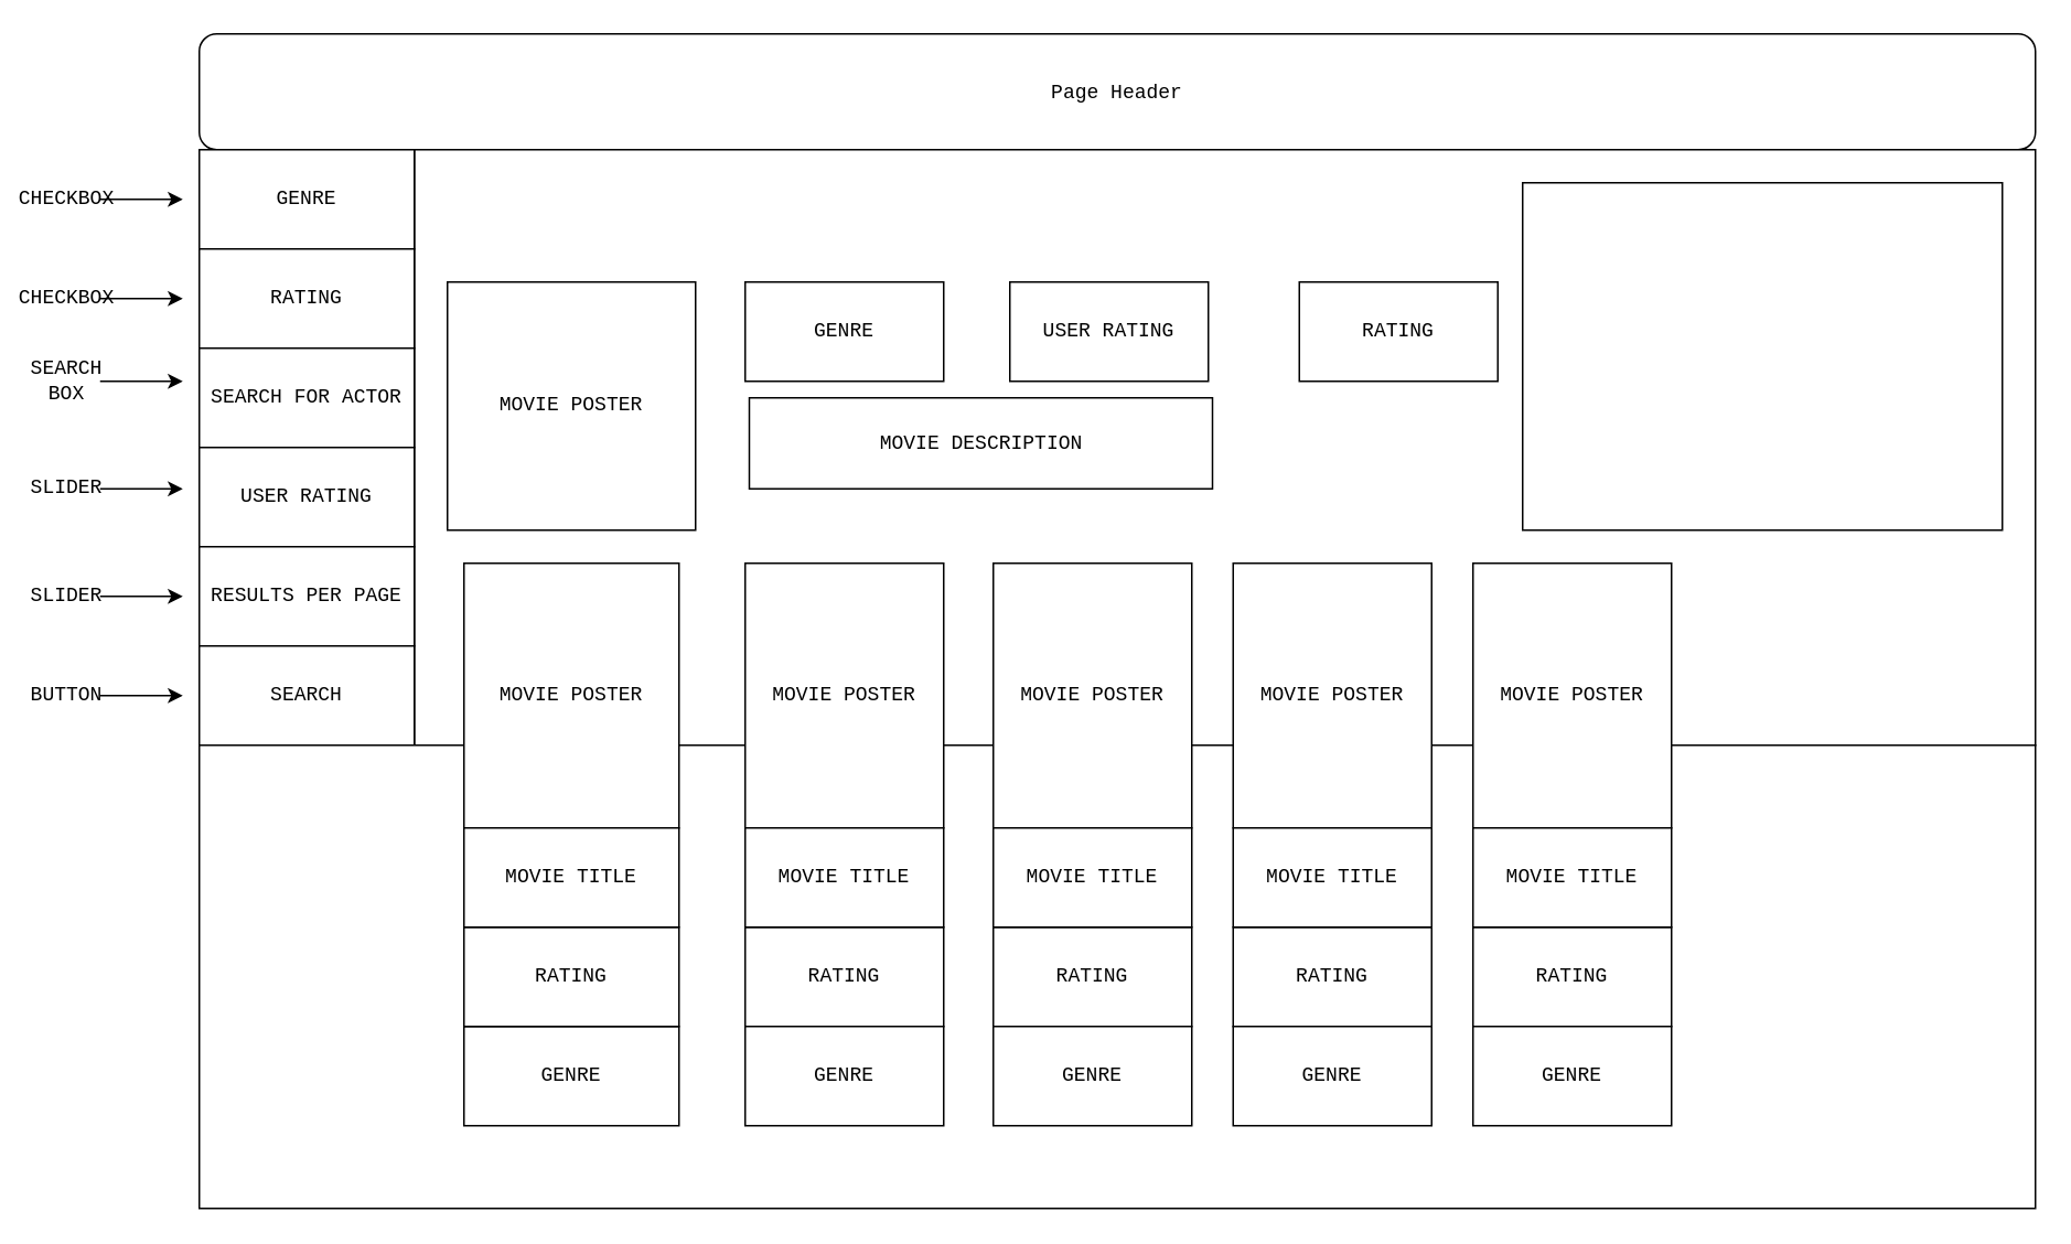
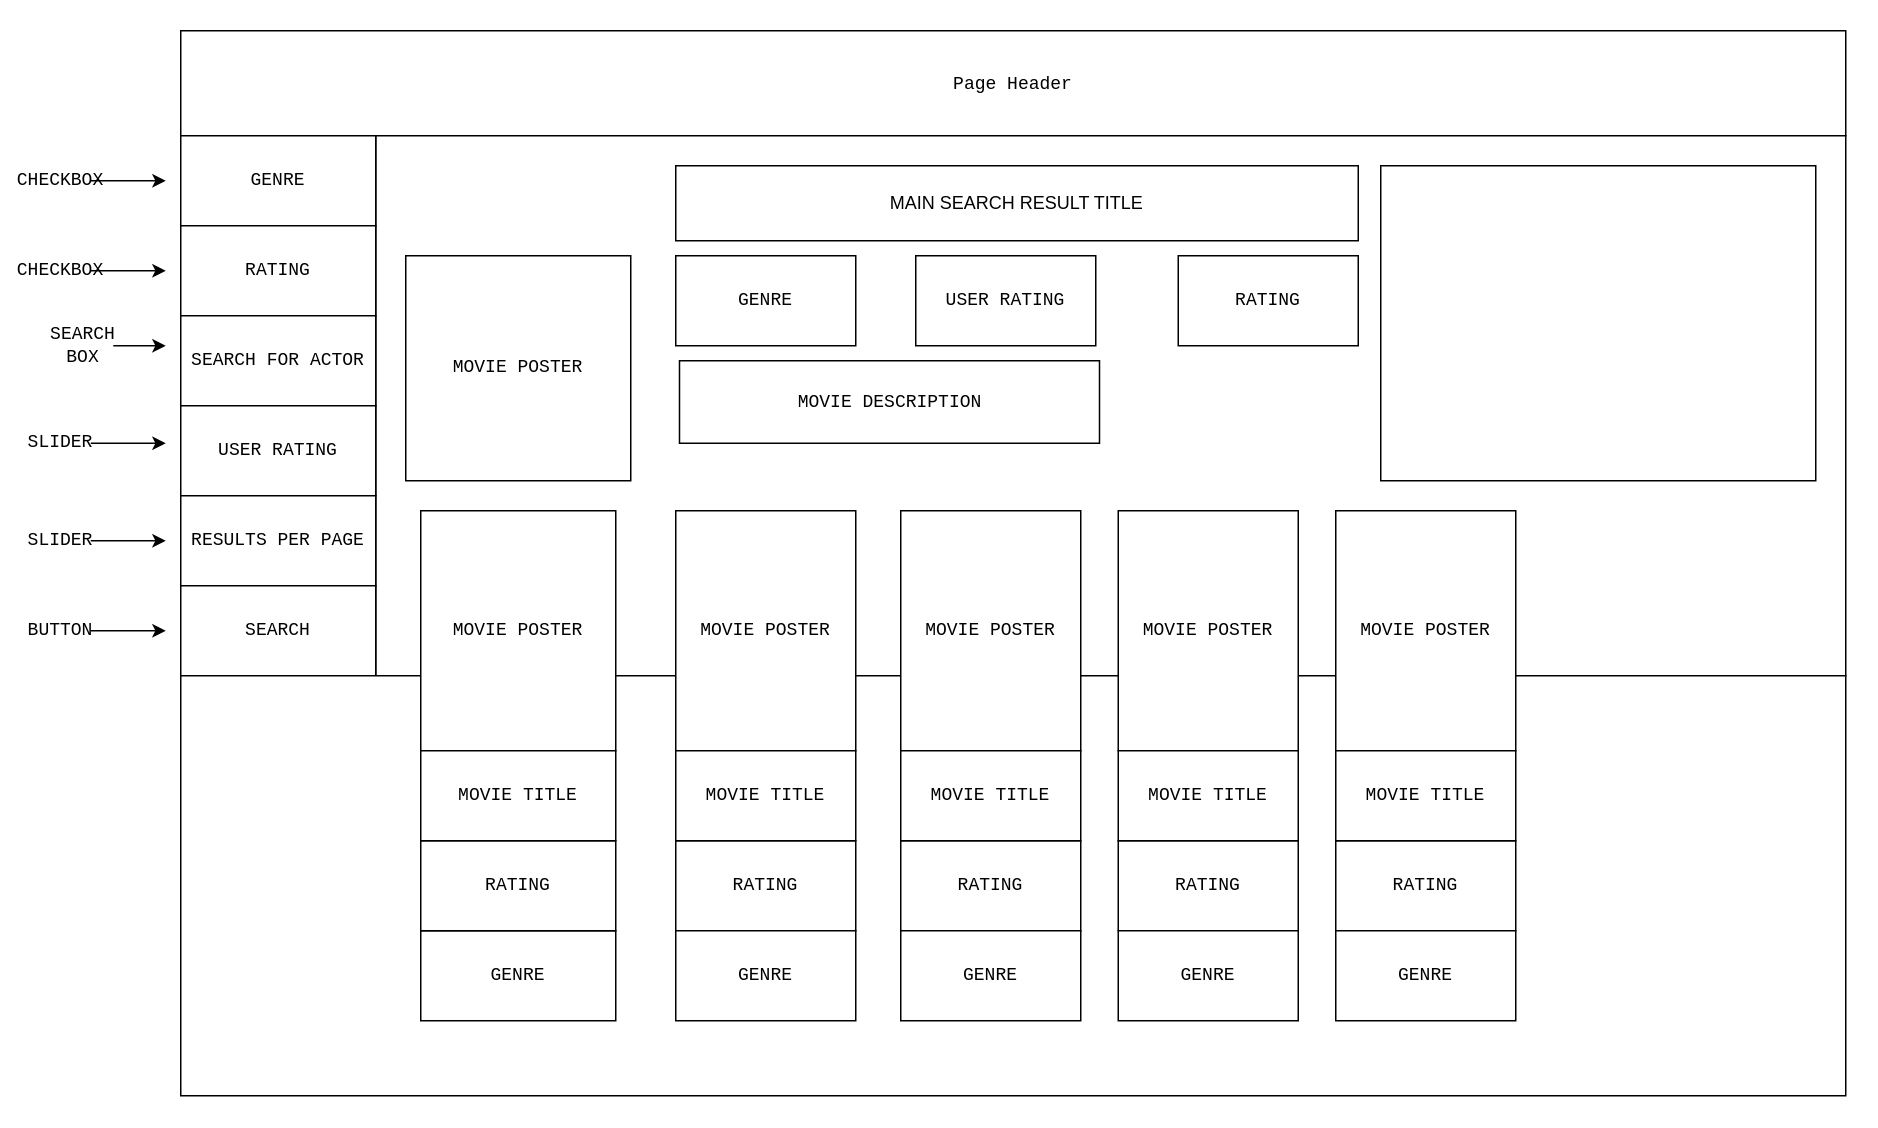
  <mxCell id="0" />
  <mxCell id="1" parent="0" />
- <mxCell id="2" value="&lt;font face=&quot;Courier New&quot;&gt;Page Header&lt;/font&gt;" style="whiteSpace=wrap;html=1;rounded=1;" vertex="1" parent="1"><mxGeometry x="120" y="20" width="1110" height="70" as="geometry" /></mxCell>
+ <mxCell id="2" value="&lt;font face=&quot;Courier New&quot;&gt;Page Header&lt;/font&gt;" style="rounded=0;whiteSpace=wrap;html=1;" vertex="1" parent="1"><mxGeometry x="120" y="20" width="1110" height="70" as="geometry" /></mxCell>
  <mxCell id="3" value="" style="rounded=0;whiteSpace=wrap;html=1;fontFamily=Courier New;" vertex="1" parent="1"><mxGeometry x="120" y="90" width="130" height="240" as="geometry" /></mxCell>
  <mxCell id="4" value="" style="rounded=0;whiteSpace=wrap;html=1;" vertex="1" parent="1"><mxGeometry x="250" y="90" width="980" height="360" as="geometry" /></mxCell>
+ <mxCell id="5" value="MAIN SEARCH RESULT TITLE" style="rounded=0;whiteSpace=wrap;html=1;" vertex="1" parent="1"><mxGeometry x="450" y="110" width="455" height="50" as="geometry" /></mxCell>
  <mxCell id="6" value="GENRE" style="rounded=0;whiteSpace=wrap;html=1;fontFamily=Courier New;" vertex="1" parent="1"><mxGeometry x="120" y="90" width="130" height="60" as="geometry" /></mxCell>
  <mxCell id="7" value="RATING" style="rounded=0;whiteSpace=wrap;html=1;fontFamily=Courier New;" vertex="1" parent="1"><mxGeometry x="120" y="150" width="130" height="60" as="geometry" /></mxCell>
  <mxCell id="8" value="SEARCH FOR ACTOR" style="rounded=0;whiteSpace=wrap;html=1;fontFamily=Courier New;" vertex="1" parent="1"><mxGeometry x="120" y="210" width="130" height="60" as="geometry" /></mxCell>
  <mxCell id="9" value="USER RATING" style="rounded=0;whiteSpace=wrap;html=1;fontFamily=Courier New;" vertex="1" parent="1"><mxGeometry x="120" y="270" width="130" height="60" as="geometry" /></mxCell>
  <mxCell id="10" value="RESULTS PER PAGE" style="rounded=0;whiteSpace=wrap;html=1;fontFamily=Courier New;" vertex="1" parent="1"><mxGeometry x="120" y="330" width="130" height="60" as="geometry" /></mxCell>
  <mxCell id="11" value="SEARCH" style="rounded=0;whiteSpace=wrap;html=1;fontFamily=Courier New;" vertex="1" parent="1"><mxGeometry x="120" y="390" width="130" height="60" as="geometry" /></mxCell>
  <mxCell id="12" style="edgeStyle=orthogonalEdgeStyle;rounded=0;orthogonalLoop=1;jettySize=auto;html=1;fontFamily=Courier New;" edge="1" parent="1" source="13"><mxGeometry relative="1" as="geometry"><mxPoint x="110" y="120" as="targetPoint" /></mxGeometry></mxCell>
  <mxCell id="13" value="CHECKBOX" style="text;html=1;strokeColor=none;fillColor=none;align=center;verticalAlign=middle;whiteSpace=wrap;rounded=0;fontFamily=Courier New;" vertex="1" parent="1"><mxGeometry x="20" y="110" width="40" height="20" as="geometry" /></mxCell>
  <mxCell id="14" style="edgeStyle=orthogonalEdgeStyle;rounded=0;orthogonalLoop=1;jettySize=auto;html=1;fontFamily=Courier New;" edge="1" parent="1" source="15"><mxGeometry relative="1" as="geometry"><mxPoint x="110" y="180" as="targetPoint" /></mxGeometry></mxCell>
  <mxCell id="15" value="CHECKBOX" style="text;html=1;strokeColor=none;fillColor=none;align=center;verticalAlign=middle;whiteSpace=wrap;rounded=0;fontFamily=Courier New;" vertex="1" parent="1"><mxGeometry x="20" y="170" width="40" height="20" as="geometry" /></mxCell>
  <mxCell id="16" style="edgeStyle=orthogonalEdgeStyle;rounded=0;orthogonalLoop=1;jettySize=auto;html=1;fontFamily=Courier New;" edge="1" parent="1" source="17"><mxGeometry relative="1" as="geometry"><mxPoint x="110" y="230" as="targetPoint" /></mxGeometry></mxCell>
- <mxCell id="17" value="SEARCH BOX" style="text;html=1;strokeColor=none;fillColor=none;align=center;verticalAlign=middle;whiteSpace=wrap;rounded=0;fontFamily=Courier New;" vertex="1" parent="1"><mxGeometry x="20" y="220" width="40" height="20" as="geometry" /></mxCell>
+ <mxCell id="17" value="SEARCH BOX" style="text;html=1;strokeColor=none;fillColor=none;align=center;verticalAlign=middle;whiteSpace=wrap;rounded=0;fontFamily=Courier New;" vertex="1" parent="1"><mxGeometry x="35" y="220" width="40" height="20" as="geometry" /></mxCell>
  <mxCell id="18" style="edgeStyle=orthogonalEdgeStyle;rounded=0;orthogonalLoop=1;jettySize=auto;html=1;fontFamily=Courier New;" edge="1" parent="1" source="19"><mxGeometry relative="1" as="geometry"><mxPoint x="110" y="295" as="targetPoint" /></mxGeometry></mxCell>
  <mxCell id="19" value="SLIDER" style="text;html=1;strokeColor=none;fillColor=none;align=center;verticalAlign=middle;whiteSpace=wrap;rounded=0;fontFamily=Courier New;" vertex="1" parent="1"><mxGeometry x="20" y="285" width="40" height="20" as="geometry" /></mxCell>
  <mxCell id="20" style="edgeStyle=orthogonalEdgeStyle;rounded=0;orthogonalLoop=1;jettySize=auto;html=1;fontFamily=Courier New;" edge="1" parent="1" source="21"><mxGeometry relative="1" as="geometry"><mxPoint x="110" y="360" as="targetPoint" /></mxGeometry></mxCell>
  <mxCell id="21" value="SLIDER" style="text;html=1;strokeColor=none;fillColor=none;align=center;verticalAlign=middle;whiteSpace=wrap;rounded=0;fontFamily=Courier New;" vertex="1" parent="1"><mxGeometry x="20" y="350" width="40" height="20" as="geometry" /></mxCell>
  <mxCell id="22" style="edgeStyle=orthogonalEdgeStyle;rounded=0;orthogonalLoop=1;jettySize=auto;html=1;fontFamily=Courier New;" edge="1" parent="1" source="23"><mxGeometry relative="1" as="geometry"><mxPoint x="110" y="420" as="targetPoint" /></mxGeometry></mxCell>
  <mxCell id="23" value="BUTTON" style="text;html=1;strokeColor=none;fillColor=none;align=center;verticalAlign=middle;whiteSpace=wrap;rounded=0;fontFamily=Courier New;" vertex="1" parent="1"><mxGeometry x="20" y="410" width="40" height="20" as="geometry" /></mxCell>
  <mxCell id="24" value="" style="rounded=0;whiteSpace=wrap;html=1;fontFamily=Courier New;" vertex="1" parent="1"><mxGeometry x="120" y="450" width="1110" height="280" as="geometry" /></mxCell>
  <mxCell id="25" value="GENRE" style="rounded=0;whiteSpace=wrap;html=1;fontFamily=Courier New;" vertex="1" parent="1"><mxGeometry x="280" y="620" width="130" height="60" as="geometry" /></mxCell>
  <mxCell id="26" value="RATING" style="rounded=0;whiteSpace=wrap;html=1;fontFamily=Courier New;" vertex="1" parent="1"><mxGeometry x="280" y="560" width="130" height="60" as="geometry" /></mxCell>
  <mxCell id="27" value="MOVIE POSTER" style="rounded=0;whiteSpace=wrap;html=1;fontFamily=Courier New;" vertex="1" parent="1"><mxGeometry x="280" y="340" width="130" height="160" as="geometry" /></mxCell>
  <mxCell id="28" value="MOVIE POSTER" style="rounded=0;whiteSpace=wrap;html=1;fontFamily=Courier New;" vertex="1" parent="1"><mxGeometry x="450" y="340" width="120" height="160" as="geometry" /></mxCell>
  <mxCell id="29" value="MOVIE POSTER" style="rounded=0;whiteSpace=wrap;html=1;fontFamily=Courier New;" vertex="1" parent="1"><mxGeometry x="600" y="340" width="120" height="160" as="geometry" /></mxCell>
  <mxCell id="30" value="RATING" style="rounded=0;whiteSpace=wrap;html=1;fontFamily=Courier New;" vertex="1" parent="1"><mxGeometry x="890" y="560" width="120" height="60" as="geometry" /></mxCell>
  <mxCell id="31" value="RATING" style="rounded=0;whiteSpace=wrap;html=1;fontFamily=Courier New;" vertex="1" parent="1"><mxGeometry x="745" y="560" width="120" height="60" as="geometry" /></mxCell>
  <mxCell id="32" value="RATING" style="rounded=0;whiteSpace=wrap;html=1;fontFamily=Courier New;" vertex="1" parent="1"><mxGeometry x="450" y="560" width="120" height="60" as="geometry" /></mxCell>
  <mxCell id="33" value="RATING" style="rounded=0;whiteSpace=wrap;html=1;fontFamily=Courier New;" vertex="1" parent="1"><mxGeometry x="600" y="560" width="120" height="60" as="geometry" /></mxCell>
  <mxCell id="34" value="MOVIE POSTER" style="rounded=0;whiteSpace=wrap;html=1;fontFamily=Courier New;" vertex="1" parent="1"><mxGeometry x="890" y="340" width="120" height="160" as="geometry" /></mxCell>
  <mxCell id="35" value="MOVIE POSTER" style="rounded=0;whiteSpace=wrap;html=1;fontFamily=Courier New;" vertex="1" parent="1"><mxGeometry x="745" y="340" width="120" height="160" as="geometry" /></mxCell>
  <mxCell id="36" value="MOVIE TITLE" style="rounded=0;whiteSpace=wrap;html=1;fontFamily=Courier New;" vertex="1" parent="1"><mxGeometry x="600" y="500" width="120" height="60" as="geometry" /></mxCell>
  <mxCell id="37" value="MOVIE TITLE" style="rounded=0;whiteSpace=wrap;html=1;fontFamily=Courier New;" vertex="1" parent="1"><mxGeometry x="745" y="500" width="120" height="60" as="geometry" /></mxCell>
  <mxCell id="38" value="MOVIE TITLE" style="rounded=0;whiteSpace=wrap;html=1;fontFamily=Courier New;" vertex="1" parent="1"><mxGeometry x="890" y="500" width="120" height="60" as="geometry" /></mxCell>
  <mxCell id="39" value="MOVIE TITLE" style="rounded=0;whiteSpace=wrap;html=1;fontFamily=Courier New;" vertex="1" parent="1"><mxGeometry x="450" y="500" width="120" height="60" as="geometry" /></mxCell>
  <mxCell id="40" value="MOVIE TITLE" style="rounded=0;whiteSpace=wrap;html=1;fontFamily=Courier New;" vertex="1" parent="1"><mxGeometry x="280" y="500" width="130" height="60" as="geometry" /></mxCell>
  <mxCell id="41" value="GENRE" style="rounded=0;whiteSpace=wrap;html=1;fontFamily=Courier New;" vertex="1" parent="1"><mxGeometry x="745" y="620" width="120" height="60" as="geometry" /></mxCell>
  <mxCell id="42" value="GENRE" style="rounded=0;whiteSpace=wrap;html=1;fontFamily=Courier New;" vertex="1" parent="1"><mxGeometry x="600" y="620" width="120" height="60" as="geometry" /></mxCell>
  <mxCell id="43" value="GENRE" style="rounded=0;whiteSpace=wrap;html=1;fontFamily=Courier New;" vertex="1" parent="1"><mxGeometry x="450" y="620" width="120" height="60" as="geometry" /></mxCell>
  <mxCell id="44" value="GENRE" style="rounded=0;whiteSpace=wrap;html=1;fontFamily=Courier New;" vertex="1" parent="1"><mxGeometry x="890" y="620" width="120" height="60" as="geometry" /></mxCell>
  <mxCell id="45" value="MOVIE POSTER" style="rounded=0;whiteSpace=wrap;html=1;fontFamily=Courier New;" vertex="1" parent="1"><mxGeometry x="270" y="170" width="150" height="150" as="geometry" /></mxCell>
  <mxCell id="46" value="GENRE" style="rounded=0;whiteSpace=wrap;html=1;fontFamily=Courier New;" vertex="1" parent="1"><mxGeometry x="450" y="170" width="120" height="60" as="geometry" /></mxCell>
  <mxCell id="47" value="RATING" style="rounded=0;whiteSpace=wrap;html=1;fontFamily=Courier New;" vertex="1" parent="1"><mxGeometry x="785" y="170" width="120" height="60" as="geometry" /></mxCell>
  <mxCell id="48" value="MOVIE DESCRIPTION" style="rounded=0;whiteSpace=wrap;html=1;fontFamily=Courier New;" vertex="1" parent="1"><mxGeometry x="452.5" y="240" width="280" height="55" as="geometry" /></mxCell>
  <mxCell id="49" value="USER RATING" style="rounded=0;whiteSpace=wrap;html=1;fontFamily=Courier New;" vertex="1" parent="1"><mxGeometry x="610" y="170" width="120" height="60" as="geometry" /></mxCell>
  <mxCell id="50" value="" style="rounded=0;whiteSpace=wrap;html=1;fontFamily=Courier New;" vertex="1" parent="1"><mxGeometry x="920" y="110" width="290" height="210" as="geometry" /></mxCell>
